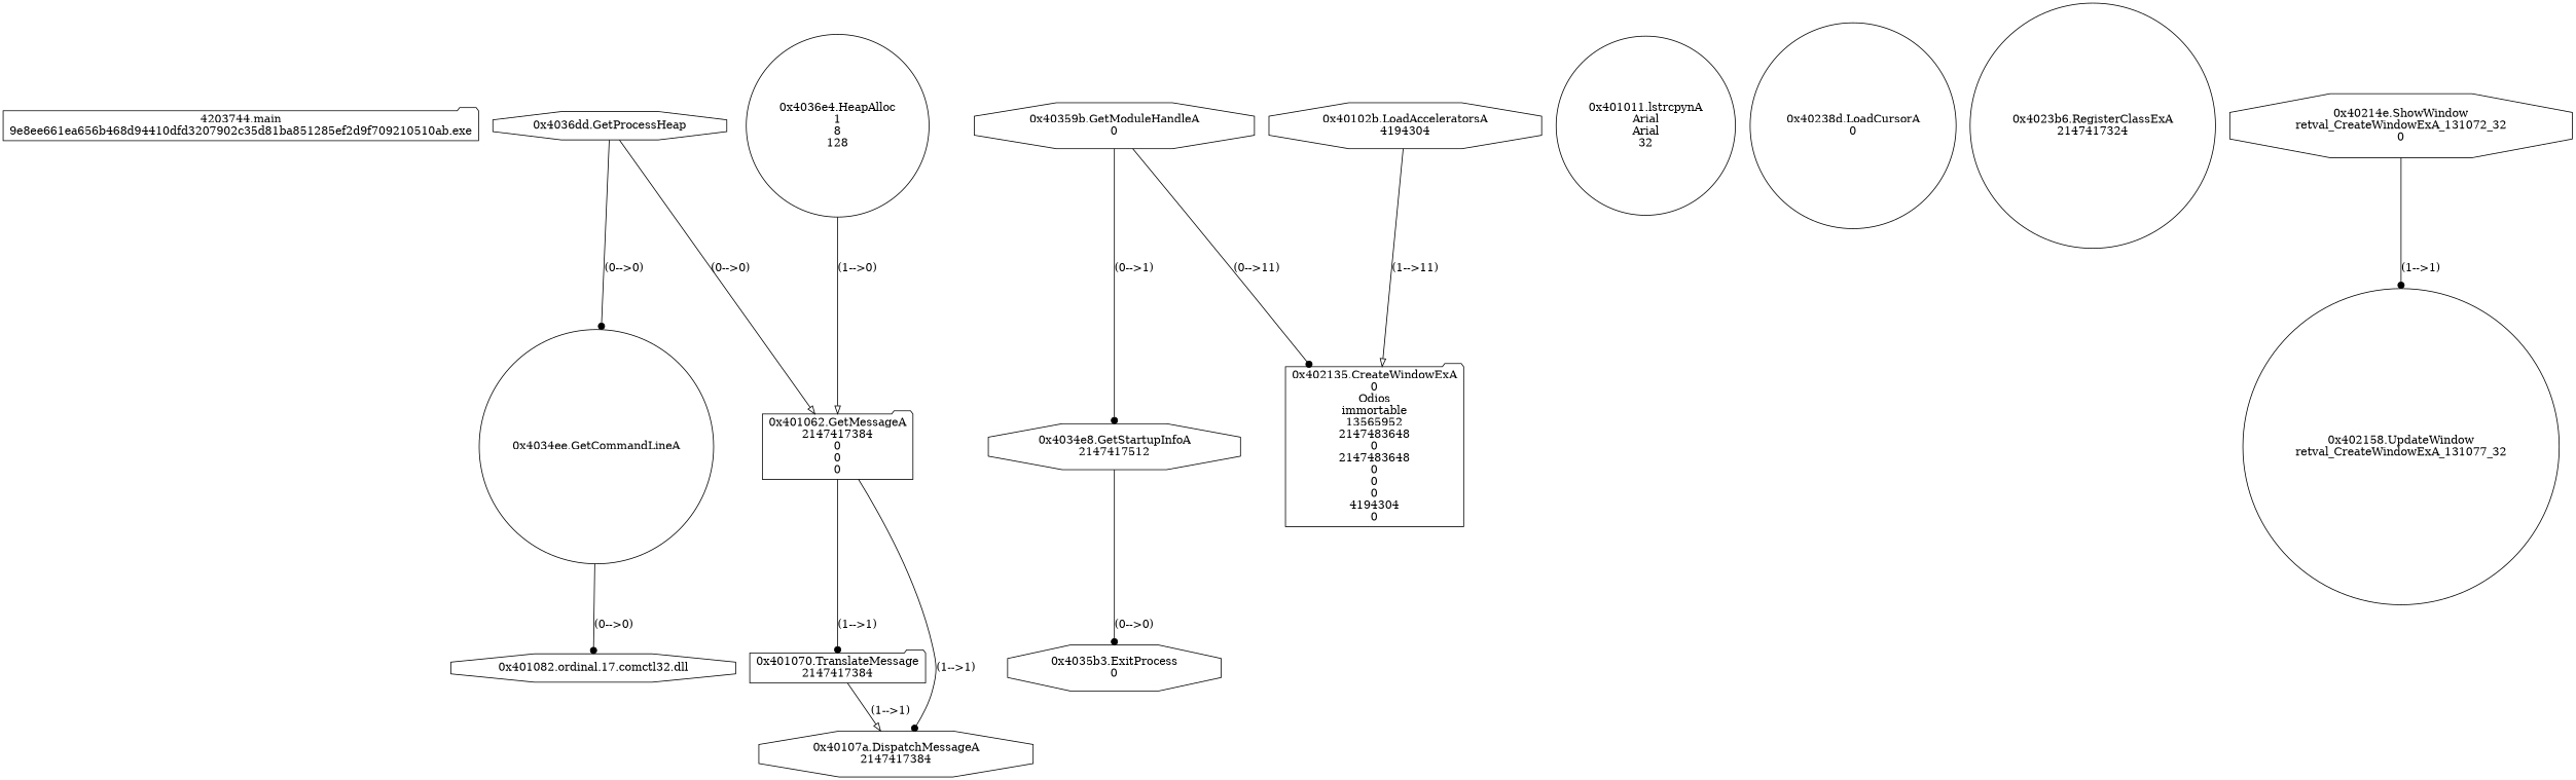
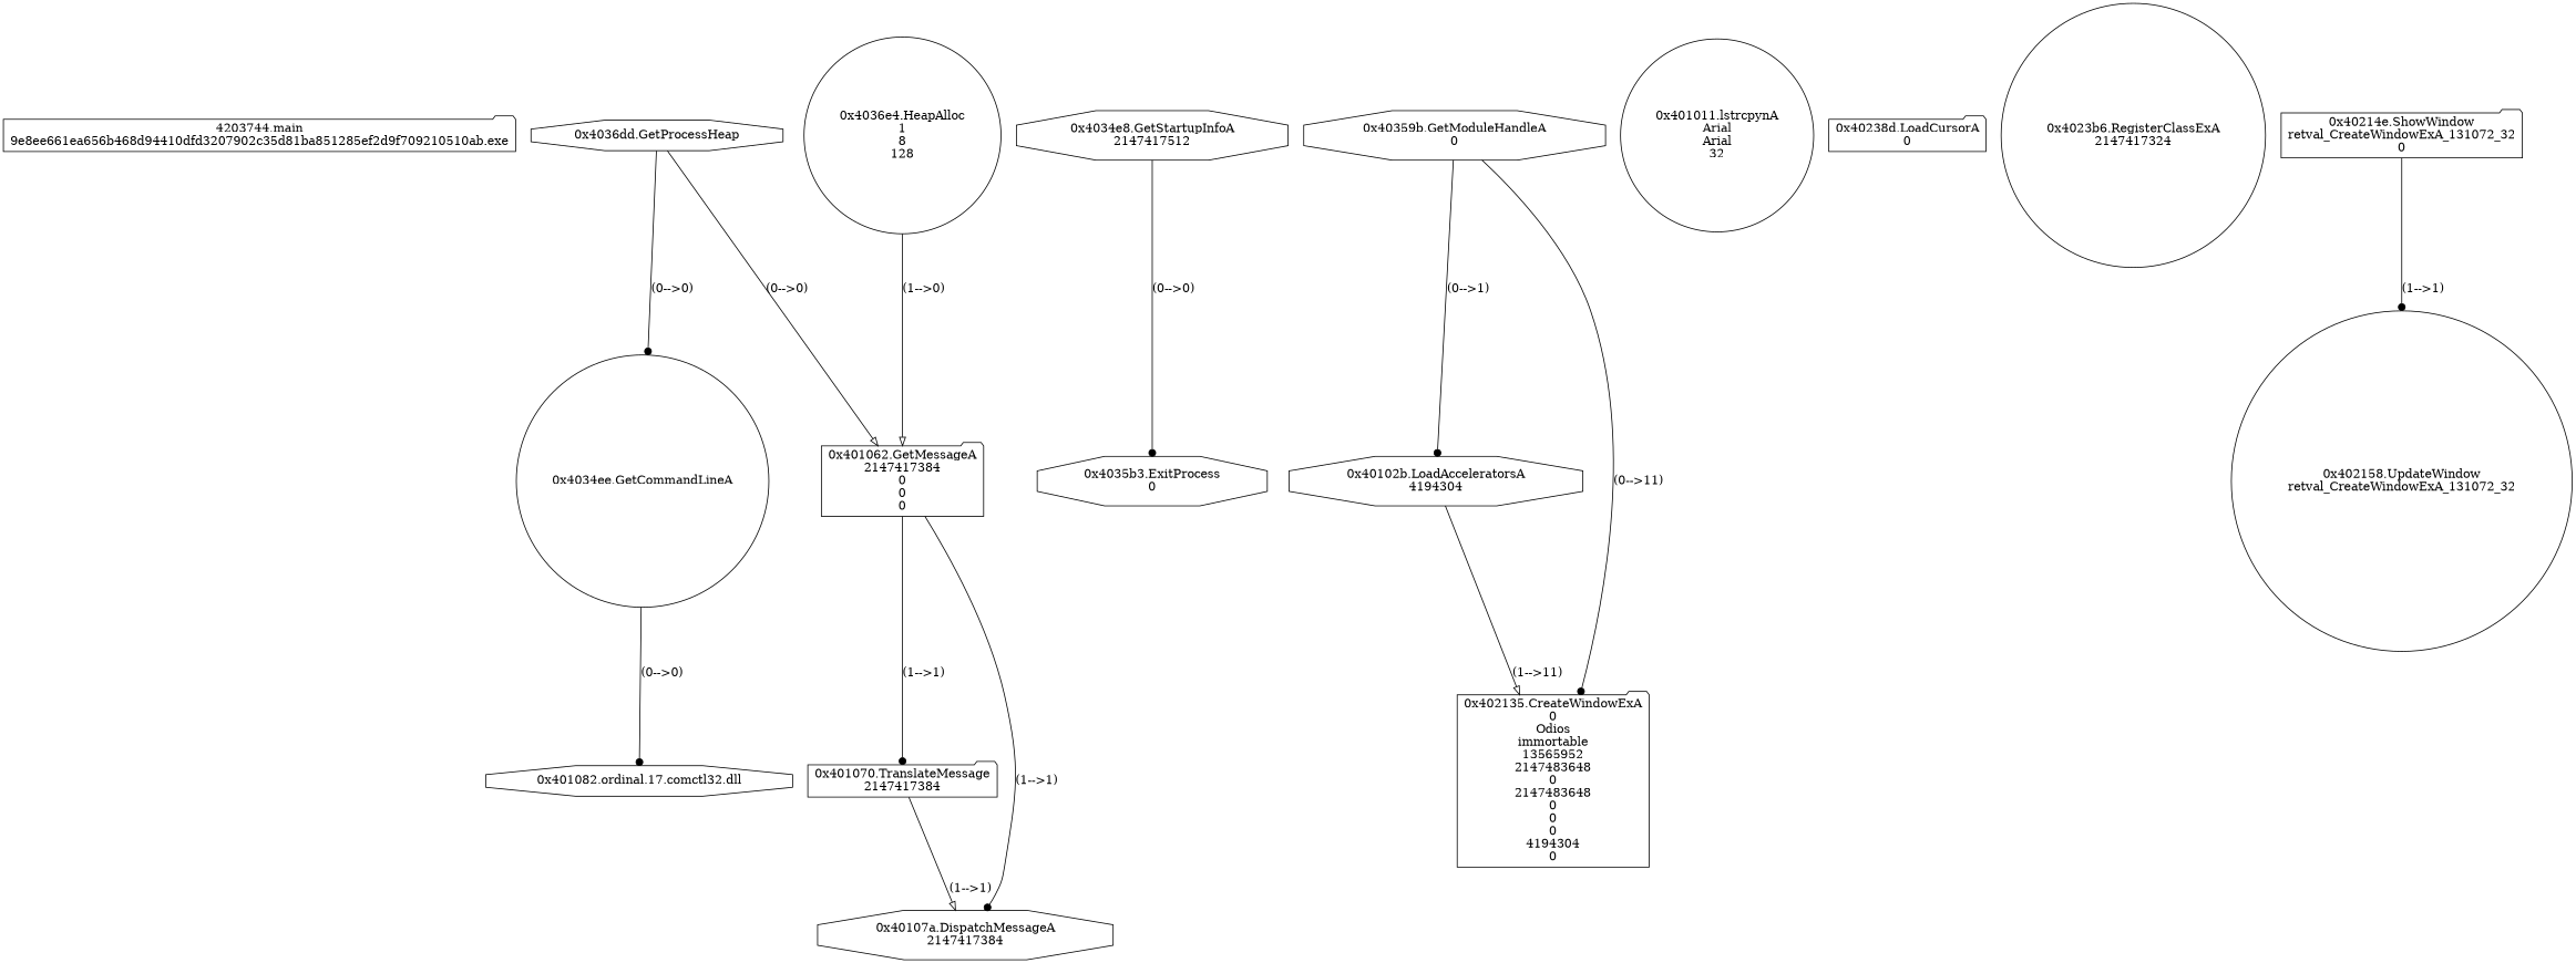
  digraph {
    node [shape=octagon]
    edge [arrowhead=dot]
    n1 [label="4203744.main\n9e8ee661ea656b468d94410dfd3207902c35d81ba851285ef2d9f709210510ab.exe" shape=folder]
    n2 [label="0x4036dd.GetProcessHeap\n"]
    n3 [label="0x4034ee.GetCommandLineA\n" shape=circle]
    n4 [label="0x401062.GetMessageA\n2147417384\n0\n0\n0" shape=folder]
    n5 [label="0x401082.ordinal.17.comctl32.dll\n"]
    n6 [label="0x4036e4.HeapAlloc\n1\n8\n128" shape=circle]
    n7 [label="0x401070.TranslateMessage\n2147417384" shape=folder]
    n8 [label="0x40107a.DispatchMessageA\n2147417384"]
    n9 [label="0x4034e8.GetStartupInfoA\n2147417512"]
    n10 [label="0x4035b3.ExitProcess\n0"]
    n11 [label="0x40359b.GetModuleHandleA\n0"]
    n12 [label="0x40102b.LoadAcceleratorsA\n4194304\n"]
    n13 [label="0x402135.CreateWindowExA\n0\nOdios\nimmortable\n13565952\n2147483648\n0\n2147483648\n0\n0\n0\n4194304\n0" shape=folder]
    n14 [label="0x401011.lstrcpynA\nArial\nArial\n32" shape=circle]
-   n15 [label="0x40238d.LoadCursorA\n0\n" shape=circle]
+   n15 [label="0x40238d.LoadCursorA\n0\n" shape=folder]
    n16 [label="0x4023b6.RegisterClassExA\n2147417324" shape=circle]
-   n17 [label="0x40214e.ShowWindow\nretval_CreateWindowExA_131072_32\n0"]
-   n18 [label="0x402158.UpdateWindow\nretval_CreateWindowExA_131077_32" shape=circle]
+   n17 [label="0x40214e.ShowWindow\nretval_CreateWindowExA_131072_32\n0" shape=folder]
+   n18 [label="0x402158.UpdateWindow\nretval_CreateWindowExA_131072_32" shape=circle]
    n2 -> n3 [label="(0-->0)"]
    n2 -> n4 [arrowhead=onormal label="(0-->0)"]
    n3 -> n5 [label="(0-->0)"]
    n4 -> n7 [label="(1-->1)"]
    n4 -> n8 [label="(1-->1)"]
    n6 -> n4 [arrowhead=onormal label="(1-->0)"]
    n7 -> n8 [arrowhead=onormal label="(1-->1)"]
    n9 -> n10 [label="(0-->0)"]
-   n11 -> n9 [label="(0-->1)"]
+   n11 -> n12 [label="(0-->1)"]
    n11 -> n13 [label="(0-->11)"]
    n12 -> n13 [arrowhead=onormal label="(1-->11)"]
    n17 -> n18 [label="(1-->1)"]
  }
